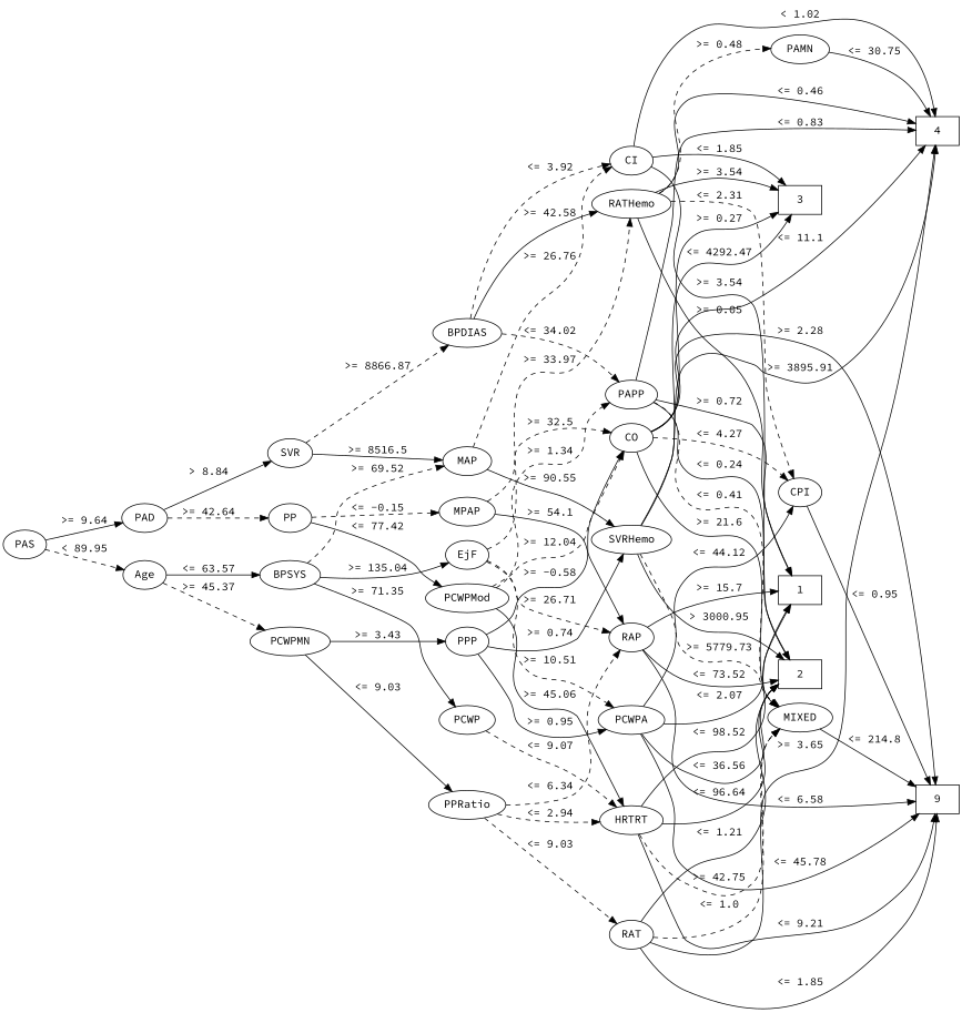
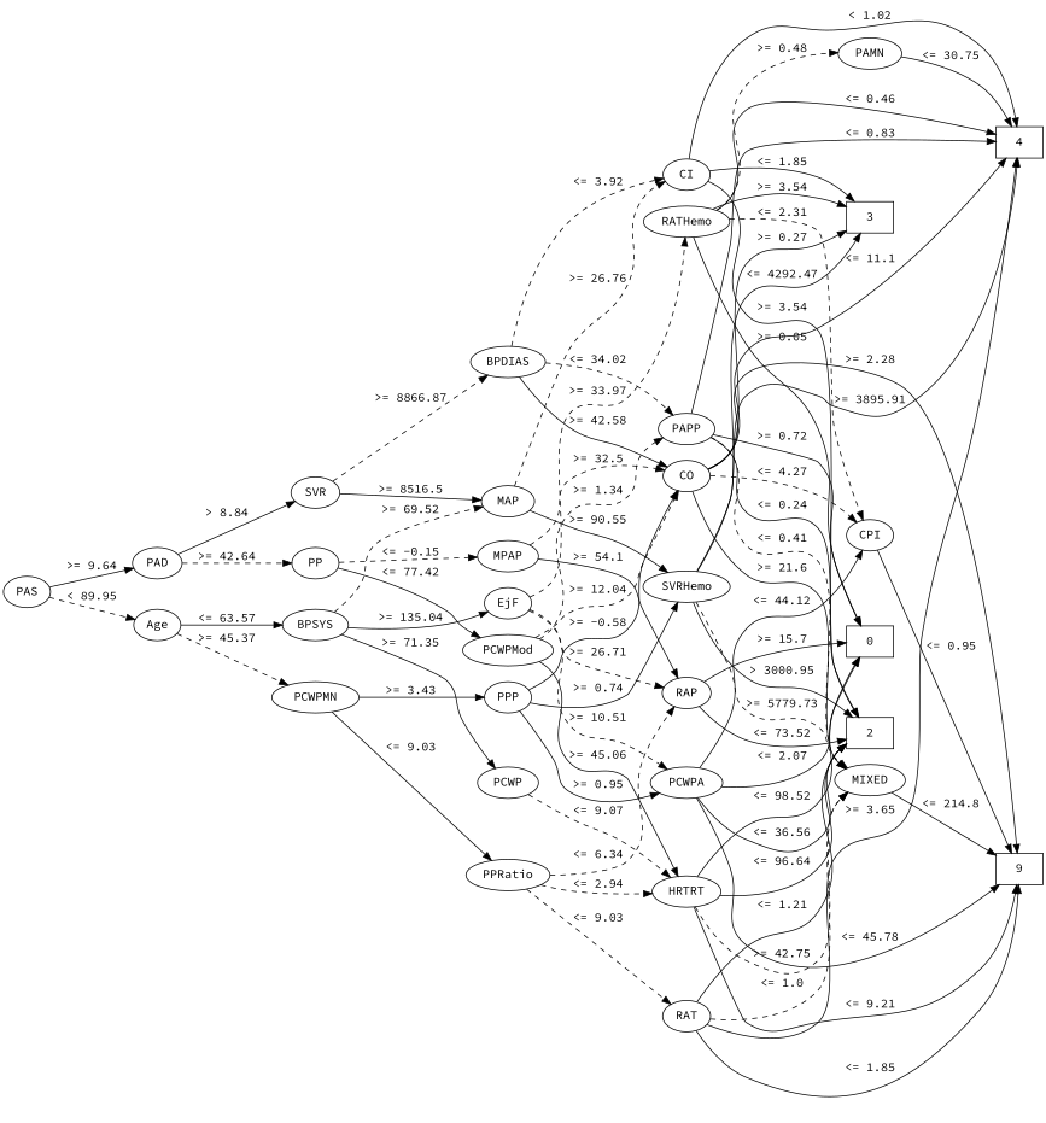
  strict digraph {
    fontname="Source Code Pro"
    rankdir=LR
    node [fontname="Source Code Pro"]
    edge [fontname="Source Code Pro" op=">=" param=9.03 style=solid]
-   1 [height=0.5 shape=box width=0.75]
+   1 [height=0.5 shape=box width=0.75 label=0]
    2 [height=0.5 shape=box width=0.75]
    3 [height=0.5 shape=box width=0.75]
    4 [height=0.5 shape=box width=0.75]
    n5 [height=0.5 label=9 shape=box width=0.75]
    RAP [height=0.5 width=0.77778]
    PAS [height=0.5 width=0.75]
    PAD [height=0.5 width=0.79437]
    Age [height=0.5 width=0.75]
    PP [height=0.5 width=0.75]
    SVR [height=0.5 width=0.77778]
    PCWPMN [height=0.5 width=1.3902]
    BPSYS [height=0.5 width=1.0471]
    PCWPMod [height=0.5 width=1.4444]
    MPAP [height=0.5 width=0.97491]
    MAP [height=0.5 width=0.84854]
    BPDIAS [height=0.5 width=1.1735]
    PPP [height=0.5 width=0.75]
    PPRatio [height=0.5 width=1.1013]
    PCWP [height=0.5 width=0.97491]
    EjF [height=0.5 width=0.75]
    HRTRT [height=0.5 width=1.1013]
    CO [height=0.5 width=0.75]
    PAPP [height=0.5 width=0.88889]
    SVRHemo [height=0.5 width=1.3902]
    CI [height=0.5 width=0.75]
    PCWPA [height=0.5 width=1.1555]
    RAT [height=0.5 width=0.76389]
    RATHemo [height=0.5 width=1.375]
    MIXED [height=0.5 width=1.125]
    CPI [height=0.5 width=0.75]
    PAMN [height=0.5 width=1.0139]
    RAP -> 1 [label=">= 15.7" param=15.7]
    RAP -> 2 [label="<= 73.52" op="<=" param=73.52]
-   RAP -> n5 [label="<= 6.58" op="<=" param=6.58]
    PAS -> PAD [label=">= 9.64" param=9.64]
    PAS -> Age [label="< 89.95" op="<" param=89.95 style=dashed]
    PAD -> PP [label=">= 42.64" param=42.64 style=dashed]
    PAD -> SVR [label="> 8.84" op=">" param=8.84]
    Age -> PCWPMN [label=">= 45.37" param=45.37 style=dashed]
    Age -> BPSYS [label="<= 63.57" op="<=" param=63.57]
    PP -> PCWPMod [label="<= 77.42" op="<=" param=77.42]
    PP -> MPAP [label="<= -0.15" op="<=" param=-0.15 style=dashed]
    SVR -> MAP [label=">= 8516.5" param=8516.5]
    SVR -> BPDIAS [label=">= 8866.87" param=8866.87 style=dashed]
    PCWPMN -> PPP [label=">= 3.43" param=3.43]
    PCWPMN -> PPRatio [label="<= 9.03" op="<="]
    BPSYS -> MAP [label=">= 69.52" param=69.52 style=dashed]
    BPSYS -> PCWP [label=">= 71.35" param=71.35]
    BPSYS -> EjF [label=">= 135.04" param=135.04]
    PCWPMod -> HRTRT [label=">= 45.06" param=45.06]
    PCWPMod -> CO [label=">= 12.04" param=12.04 style=dashed]
    PCWPMod -> PAPP [label=">= 1.34" param=1.34 style=dashed]
    MPAP -> RAP [label=">= 54.1" param=54.1]
    MPAP -> CO [label=">= 32.5" param=32.5 style=dashed]
    MAP -> SVRHemo [label=">= 90.55" param=90.55]
    MAP -> CI [label=">= 26.76" param=26.76 style=dashed]
-   BPDIAS -> RATHemo [label=">= 42.58" param=42.58]
+   BPDIAS -> CO [label=">= 42.58" param=42.58]
    BPDIAS -> PAPP [label="<= 34.02" op="<=" param=34.02 style=dashed]
    BPDIAS -> CI [label="<= 3.92" op="<=" param=3.92 style=dashed]
    PPP -> CO [label=">= -0.58" param=-0.58]
    PPP -> SVRHemo [label=">= 0.74" param=0.74]
    PPP -> PCWPA [label=">= 0.95" param=0.95]
    PPRatio -> RAP [label="<= 6.34" op="<=" param=6.34 style=dashed]
    PPRatio -> HRTRT [label="<= 2.94" op="<=" param=2.94 style=dashed]
    PPRatio -> RAT [label="<= 9.03" op="<=" style=dashed]
    PCWP -> HRTRT [label="<= 9.07" op="<=" param=9.07 style=dashed]
    EjF -> RAP [label=">= 26.71" param=26.71 style=dashed]
    EjF -> PCWPA [label=">= 10.51" param=10.51 style=dashed]
    EjF -> RATHemo [label=">= 33.97" param=33.97 style=dashed]
    HRTRT -> 1 [label="<= 98.52" op="<=" param=98.52]
    HRTRT -> 2 [label="<= 96.64" op="<=" param=96.64]
    HRTRT -> n5 [label="<= 9.21" op="<=" param=9.21]
    HRTRT -> MIXED [label=">= 42.75" param=42.75 style=dashed]
    CO -> 3 [label=">= 0.27" param=0.27]
    CO -> 4 [label="<= 11.1" op="<=" param=11.1]
    CO -> n5 [label=">= 2.28" param=2.28]
    CO -> MIXED [label=">= 21.6" param=21.6]
    CO -> CPI [label="<= 4.27" op="<=" param=4.27 style=dashed]
    PAPP -> 1 [label=">= 0.72" param=0.72]
    PAPP -> 2 [label="<= 0.24" op="<=" param=0.24]
    PAPP -> 4 [label="<= 0.83" op="<=" param=0.83]
    PAPP -> MIXED [label="<= 0.41" op="<=" param=0.41 style=dashed]
    SVRHemo -> 2 [label="> 3000.95" op=">" param=3000.95]
    SVRHemo -> 3 [label="<= 4292.47" op="<=" param=4292.47]
    SVRHemo -> 4 [label=">= 3895.91" param=3895.91]
    SVRHemo -> MIXED [label=">= 5779.73" param=5779.73 style=dashed]
    CI -> 2 [label=">= 3.54" param=3.54]
    CI -> 3 [label="<= 1.85" op="<=" param=1.85]
    CI -> 4 [label="< 1.02" op="<" param=1.02]
    PCWPA -> 1 [label="<= 2.07" op="<=" param=2.07]
    PCWPA -> 2 [label="<= 36.56" op="<=" param=36.56]
    PCWPA -> n5 [label="<= 45.78" op="<=" param=45.78]
    PCWPA -> CPI [label="<= 44.12" op="<=" param=44.12]
    RAT -> 2 [label="<= 1.21" op="<=" param=1.21]
    RAT -> 4 [label=">= 3.65" param=3.65]
    RAT -> n5 [label="<= 1.85" op="<=" param=1.85]
    RAT -> MIXED [label="<= 1.0" op="<=" param=1.0 style=dashed]
    RATHemo -> 1 [label=">= 0.05" param=0.05]
    RATHemo -> 3 [label=">= 3.54" param=3.54]
    RATHemo -> 4 [label="<= 0.46" op="<=" param=0.46]
    RATHemo -> CPI [label="<= 2.31" op="<=" param=2.31 style=dashed]
    RATHemo -> PAMN [label=">= 0.48" param=0.48 style=dashed]
    MIXED -> n5 [label="<= 214.8" op="<=" param=214.8]
    CPI -> n5 [label="<= 0.95" op="<=" param=0.95]
    PAMN -> 4 [label="<= 30.75" op="<=" param=30.75]
  }
